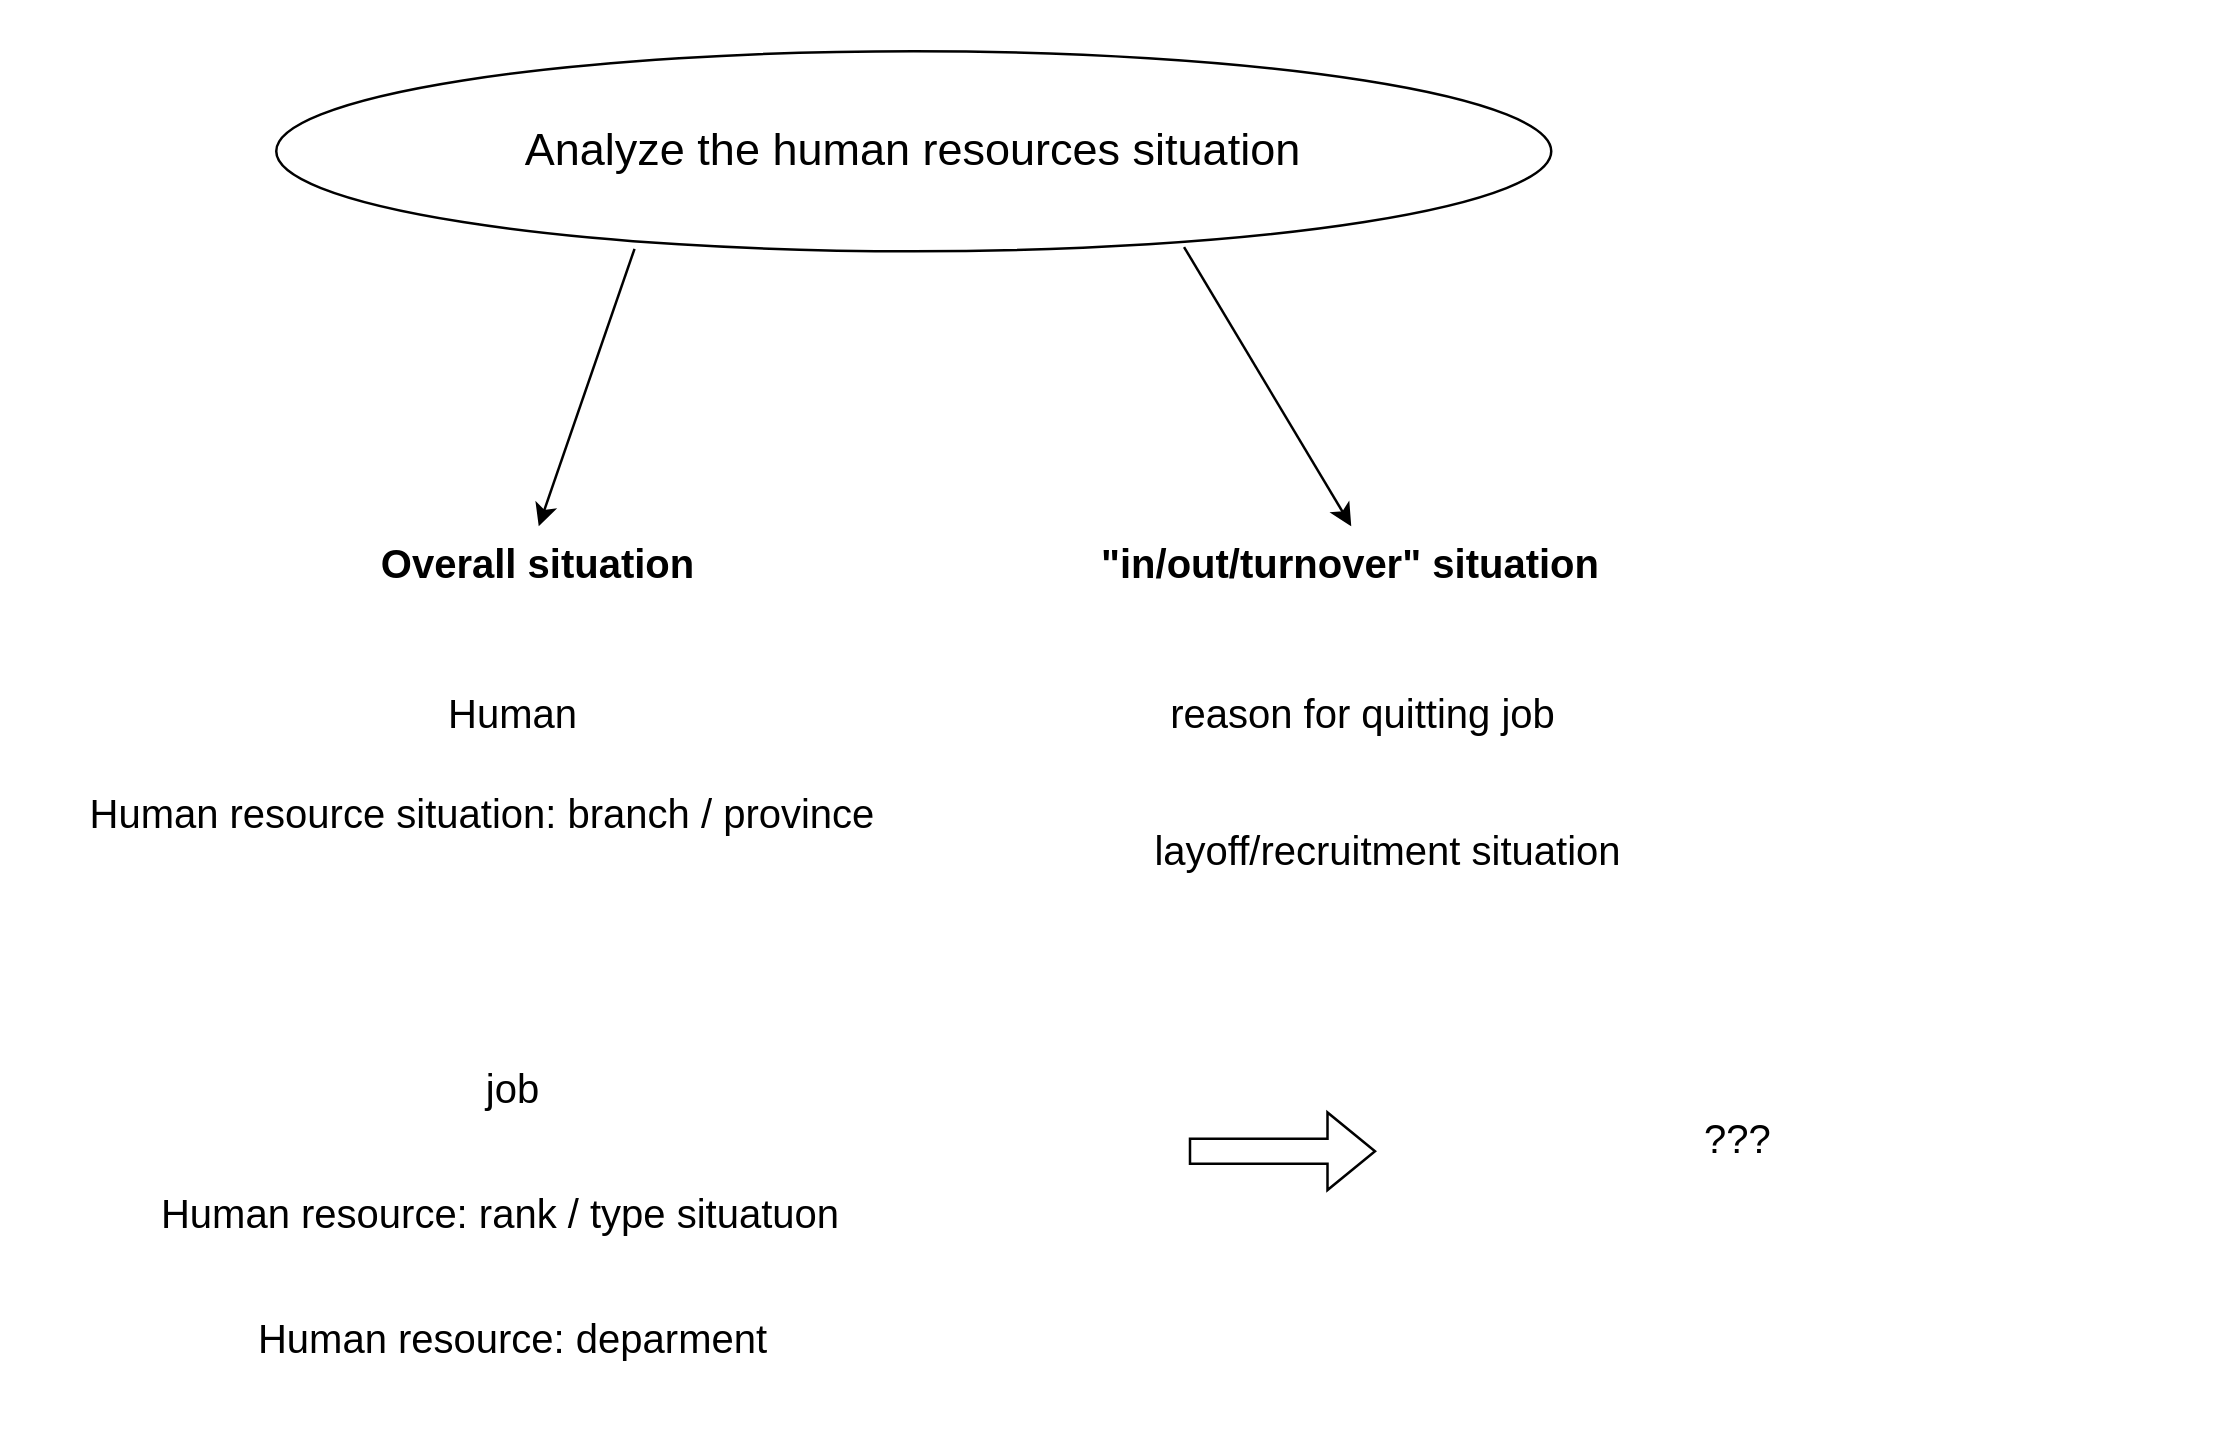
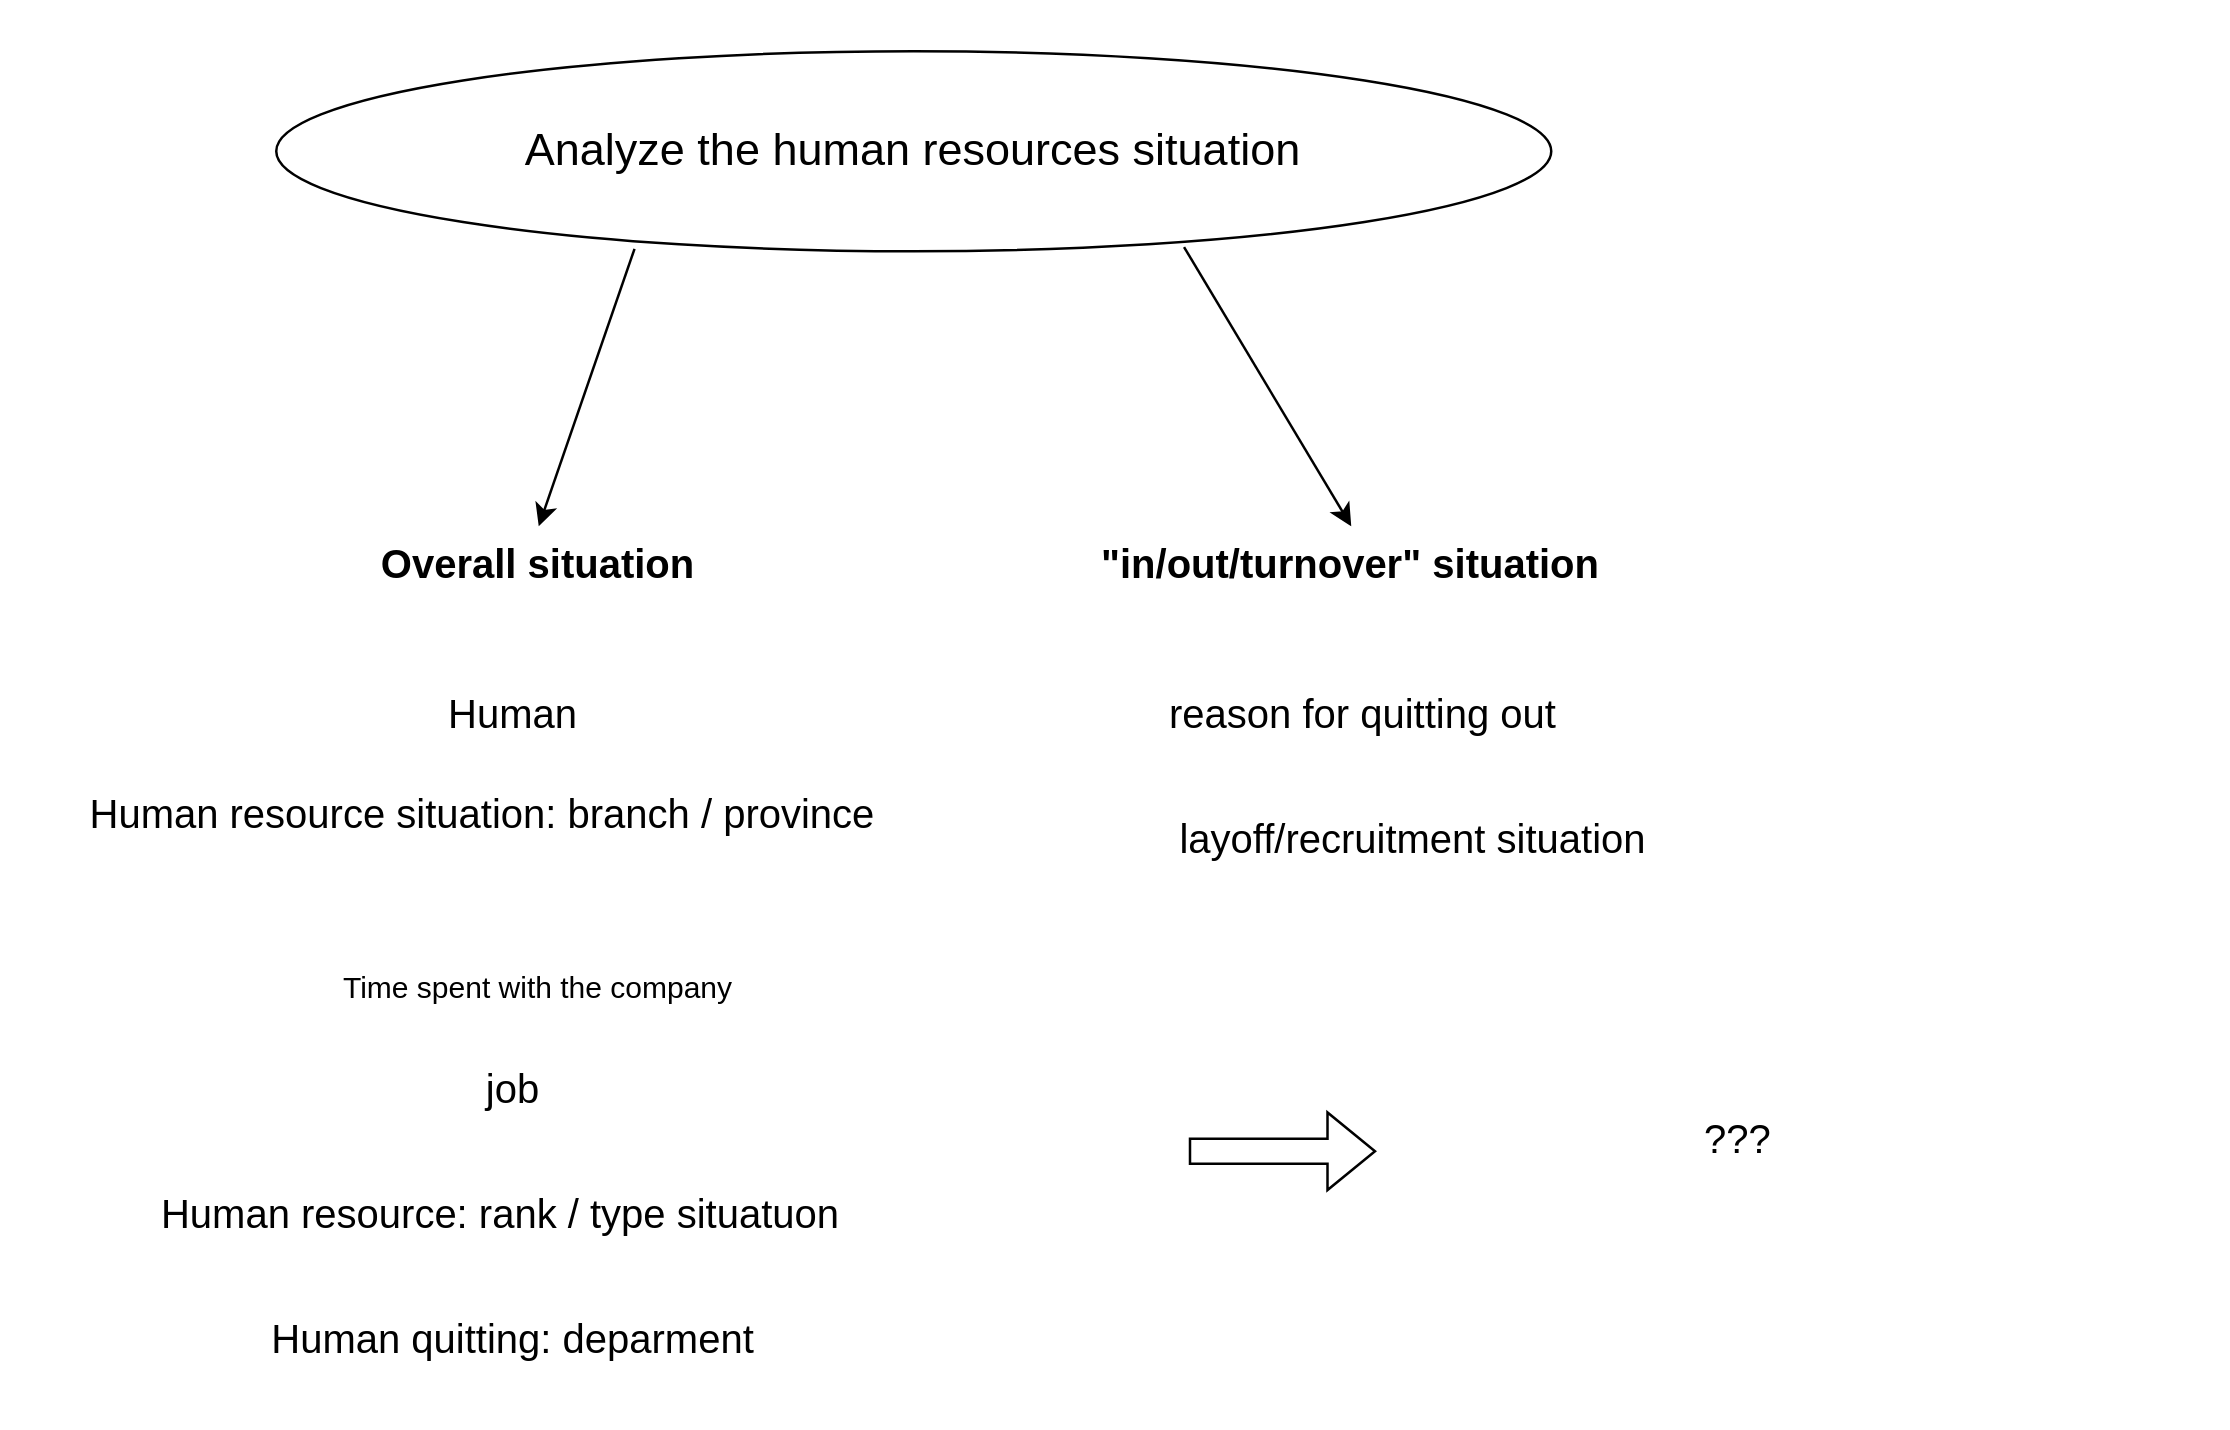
  <mxCell id="0" />
  <mxCell id="1" parent="0" />
  <mxCell id="2" value="" style="ellipse;whiteSpace=wrap;html=1;" parent="1" vertex="1"><mxGeometry x="110" y="20" width="510" height="80" as="geometry" /></mxCell>
  <mxCell id="3" value="&lt;font style=&quot;font-size: 18px;&quot;&gt;Analyze the human resources situation&lt;/font&gt;" style="text;strokeColor=none;align=center;fillColor=none;html=1;verticalAlign=middle;whiteSpace=wrap;rounded=0;" parent="1" vertex="1"><mxGeometry x="185" y="45" width="360" height="30" as="geometry" /></mxCell>
  <mxCell id="4" value="&lt;font style=&quot;font-size: 16px;&quot;&gt;Human resource situation: branch / province&amp;nbsp;&lt;/font&gt;" style="text;strokeColor=none;align=center;fillColor=none;html=1;verticalAlign=middle;whiteSpace=wrap;rounded=0;" parent="1" vertex="1"><mxGeometry x="20" y="310" width="350" height="30" as="geometry" /></mxCell>
  <mxCell id="5" value="&lt;font style=&quot;font-size: 16px;&quot;&gt;???&lt;/font&gt;" style="text;strokeColor=none;align=center;fillColor=none;html=1;verticalAlign=middle;whiteSpace=wrap;rounded=0;" parent="1" vertex="1"><mxGeometry x="520" y="440" width="350" height="30" as="geometry" /></mxCell>
- <mxCell id="6" value="&lt;font style=&quot;font-size: 16px;&quot;&gt;reason for quitting job&lt;/font&gt;" style="text;strokeColor=none;align=center;fillColor=none;html=1;verticalAlign=middle;whiteSpace=wrap;rounded=0;" parent="1" vertex="1"><mxGeometry x="370" y="270" width="350" height="30" as="geometry" /></mxCell>
+ <mxCell id="6" value="&lt;font style=&quot;font-size: 16px;&quot;&gt;reason for quitting out&lt;/font&gt;" style="text;strokeColor=none;align=center;fillColor=none;html=1;verticalAlign=middle;whiteSpace=wrap;rounded=0;" parent="1" vertex="1"><mxGeometry x="370" y="270" width="350" height="30" as="geometry" /></mxCell>
  <mxCell id="7" value="&lt;span style=&quot;font-size: 16px;&quot;&gt;Human&lt;/span&gt;" style="text;strokeColor=none;align=center;fillColor=none;html=1;verticalAlign=middle;whiteSpace=wrap;rounded=0;" parent="1" vertex="1"><mxGeometry x="30" y="270" width="350" height="30" as="geometry" /></mxCell>
- <mxCell id="8" value="&lt;span style=&quot;font-size: 16px;&quot;&gt;Human resource: deparment&lt;/span&gt;" style="text;strokeColor=none;align=center;fillColor=none;html=1;verticalAlign=middle;whiteSpace=wrap;rounded=0;" parent="1" vertex="1"><mxGeometry x="30" y="520" width="350" height="30" as="geometry" /></mxCell>
+ <mxCell id="8" value="&lt;span style=&quot;font-size: 16px;&quot;&gt;Human quitting: deparment&lt;/span&gt;" style="text;strokeColor=none;align=center;fillColor=none;html=1;verticalAlign=middle;whiteSpace=wrap;rounded=0;" parent="1" vertex="1"><mxGeometry x="30" y="520" width="350" height="30" as="geometry" /></mxCell>
  <mxCell id="9" value="&lt;span style=&quot;font-size: 16px;&quot;&gt;Human resource: rank / type situatuon&lt;/span&gt;" style="text;strokeColor=none;align=center;fillColor=none;html=1;verticalAlign=middle;whiteSpace=wrap;rounded=0;" parent="1" vertex="1"><mxGeometry x="25" y="470" width="350" height="30" as="geometry" /></mxCell>
+ <mxCell id="10" value="Time spent with the company" style="text;strokeColor=none;align=center;fillColor=none;html=1;verticalAlign=middle;whiteSpace=wrap;rounded=0;" parent="1" vertex="1"><mxGeometry x="40" y="380" width="350" height="30" as="geometry" /></mxCell>
  <mxCell id="11" value="&lt;span style=&quot;font-size: 16px;&quot;&gt;job&lt;/span&gt;" style="text;strokeColor=none;align=center;fillColor=none;html=1;verticalAlign=middle;whiteSpace=wrap;rounded=0;" parent="1" vertex="1"><mxGeometry x="30" y="420" width="350" height="30" as="geometry" /></mxCell>
  <mxCell id="12" value="&lt;font style=&quot;font-size: 16px;&quot;&gt;&quot;in/out/turnover&quot; situation&lt;/font&gt;" style="text;strokeColor=none;align=center;fillColor=none;html=1;verticalAlign=middle;whiteSpace=wrap;rounded=0;fontStyle=1" parent="1" vertex="1"><mxGeometry x="420" y="210" width="240" height="30" as="geometry" /></mxCell>
  <mxCell id="13" value="&lt;font style=&quot;font-size: 16px;&quot;&gt;Overall situation&lt;/font&gt;" style="text;strokeColor=none;align=center;fillColor=none;html=1;verticalAlign=middle;whiteSpace=wrap;rounded=0;fontStyle=1" parent="1" vertex="1"><mxGeometry x="120" y="210" width="190" height="30" as="geometry" /></mxCell>
  <mxCell id="14" value="" style="endArrow=classic;html=1;rounded=0;exitX=0.281;exitY=0.988;exitDx=0;exitDy=0;exitPerimeter=0;entryX=0.5;entryY=0;entryDx=0;entryDy=0;" parent="1" source="2" target="13" edge="1"><mxGeometry width="50" height="50" relative="1" as="geometry"><mxPoint x="460" y="190" as="sourcePoint" /><mxPoint x="510" y="140" as="targetPoint" /></mxGeometry></mxCell>
  <mxCell id="15" value="" style="endArrow=classic;html=1;rounded=0;exitX=0.712;exitY=0.979;exitDx=0;exitDy=0;exitPerimeter=0;entryX=0.5;entryY=0;entryDx=0;entryDy=0;" parent="1" source="2" target="12" edge="1"><mxGeometry width="50" height="50" relative="1" as="geometry"><mxPoint x="460" y="190" as="sourcePoint" /><mxPoint x="510" y="140" as="targetPoint" /></mxGeometry></mxCell>
  <mxCell id="16" value="" style="shape=flexArrow;endArrow=classic;html=1;rounded=0;" parent="1" edge="1"><mxGeometry width="50" height="50" relative="1" as="geometry"><mxPoint x="475" y="460" as="sourcePoint" /><mxPoint x="550" y="460" as="targetPoint" /></mxGeometry></mxCell>
- <mxCell id="17" value="&lt;font style=&quot;font-size: 16px;&quot;&gt;layoff/recruitment situation&lt;/font&gt;" style="text;strokeColor=none;align=center;fillColor=none;html=1;verticalAlign=middle;whiteSpace=wrap;rounded=0;" parent="1" vertex="1"><mxGeometry x="380" y="325" width="350" height="30" as="geometry" /></mxCell>
+ <mxCell id="17" value="&lt;font style=&quot;font-size: 16px;&quot;&gt;layoff/recruitment situation&lt;/font&gt;" style="text;strokeColor=none;align=center;fillColor=none;html=1;verticalAlign=middle;whiteSpace=wrap;rounded=0;" parent="1" vertex="1"><mxGeometry x="390" y="320" width="350" height="30" as="geometry" /></mxCell>
